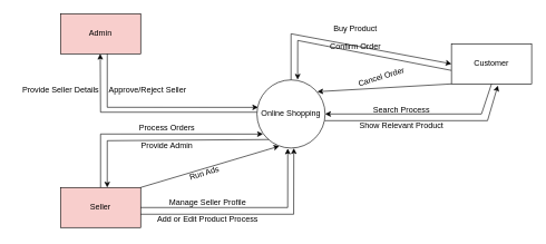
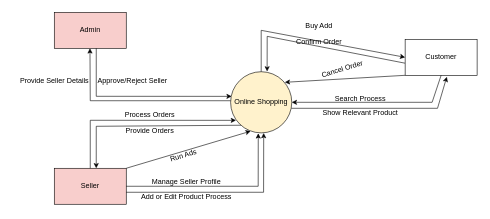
  <mxCell id="0" />
  <mxCell id="1" parent="0" />
- <mxCell id="2" value="Online Shopping" style="ellipse;whiteSpace=wrap;html=1;aspect=fixed;" vertex="1" parent="1"><mxGeometry x="384" y="119" width="102" height="102" as="geometry" /></mxCell>
+ <mxCell id="2" value="Online Shopping" style="ellipse;whiteSpace=wrap;html=1;aspect=fixed;fillColor=#fff2cc;" vertex="1" parent="1"><mxGeometry x="384" y="119" width="102" height="102" as="geometry" /></mxCell>
  <mxCell id="3" value="Admin" style="rounded=0;whiteSpace=wrap;html=1;fillColor=#f8cecc;" vertex="1" parent="1"><mxGeometry x="90" y="20" width="120" height="60" as="geometry" /></mxCell>
  <mxCell id="4" value="Customer" style="rounded=0;whiteSpace=wrap;html=1;" vertex="1" parent="1"><mxGeometry x="675" y="65" width="120" height="60" as="geometry" /></mxCell>
  <mxCell id="5" value="Seller" style="rounded=0;whiteSpace=wrap;html=1;fillColor=#f8cecc;" vertex="1" parent="1"><mxGeometry x="90" y="280" width="120" height="60" as="geometry" /></mxCell>
  <mxCell id="6" value="" style="endArrow=classic;html=1;rounded=0;exitX=0;exitY=0.5;exitDx=0;exitDy=0;entryX=0.496;entryY=1.044;entryDx=0;entryDy=0;entryPerimeter=0;" edge="1" parent="1"><mxGeometry width="50" height="50" relative="1" as="geometry"><mxPoint x="384" y="167.36" as="sourcePoint" /><mxPoint x="149.52" y="80" as="targetPoint" /><Array as="points"><mxPoint x="150" y="167.36" /></Array></mxGeometry></mxCell>
  <mxCell id="7" value="Provide Seller Details" style="text;html=1;align=center;verticalAlign=middle;resizable=0;points=[];autosize=1;strokeColor=none;fillColor=none;" vertex="1" parent="1"><mxGeometry x="20" y="119" width="140" height="30" as="geometry" /></mxCell>
  <mxCell id="8" value="" style="endArrow=classic;html=1;rounded=0;exitX=0.75;exitY=1;exitDx=0;exitDy=0;entryX=0.017;entryY=0.403;entryDx=0;entryDy=0;entryPerimeter=0;" edge="1" parent="1" target="2"><mxGeometry width="50" height="50" relative="1" as="geometry"><mxPoint x="160" y="80" as="sourcePoint" /><mxPoint x="363.388" y="158.78" as="targetPoint" /><Array as="points"><mxPoint x="160" y="160" /></Array></mxGeometry></mxCell>
  <mxCell id="9" value="Approve/Reject Seller" style="text;html=1;align=center;verticalAlign=middle;resizable=0;points=[];autosize=1;strokeColor=none;fillColor=none;" vertex="1" parent="1"><mxGeometry x="150" y="119" width="140" height="30" as="geometry" /></mxCell>
  <mxCell id="10" value="" style="endArrow=classic;html=1;rounded=0;exitX=0.5;exitY=0;exitDx=0;exitDy=0;entryX=0;entryY=0.5;entryDx=0;entryDy=0;" edge="1" parent="1" source="2" target="4"><mxGeometry width="50" height="50" relative="1" as="geometry"><mxPoint x="430" y="100" as="sourcePoint" /><mxPoint x="480" y="50" as="targetPoint" /><Array as="points"><mxPoint x="435" y="50" /></Array></mxGeometry></mxCell>
  <mxCell id="11" value="" style="endArrow=classic;html=1;rounded=0;exitX=-0.002;exitY=0.663;exitDx=0;exitDy=0;entryX=0.597;entryY=-0.004;entryDx=0;entryDy=0;entryPerimeter=0;exitPerimeter=0;" edge="1" parent="1" source="4" target="2"><mxGeometry width="50" height="50" relative="1" as="geometry"><mxPoint x="509.996" y="119" as="sourcePoint" /><mxPoint x="597.04" y="69" as="targetPoint" /><Array as="points"><mxPoint x="445" y="60" /></Array></mxGeometry></mxCell>
  <mxCell id="12" value="" style="endArrow=classic;html=1;rounded=0;exitX=0.5;exitY=1;exitDx=0;exitDy=0;entryX=0;entryY=0.5;entryDx=0;entryDy=0;" edge="1" parent="1" source="4"><mxGeometry width="50" height="50" relative="1" as="geometry"><mxPoint x="711" y="101" as="sourcePoint" /><mxPoint x="486" y="170" as="targetPoint" /><Array as="points"><mxPoint x="720" y="170" /></Array></mxGeometry></mxCell>
  <mxCell id="13" value="" style="endArrow=classic;html=1;rounded=0;entryX=0.579;entryY=1.042;entryDx=0;entryDy=0;entryPerimeter=0;exitX=0.994;exitY=0.598;exitDx=0;exitDy=0;exitPerimeter=0;" edge="1" parent="1" source="2" target="4"><mxGeometry width="50" height="50" relative="1" as="geometry"><mxPoint x="490" y="180" as="sourcePoint" /><mxPoint x="496" y="180" as="targetPoint" /><Array as="points"><mxPoint x="729" y="180" /></Array></mxGeometry></mxCell>
  <mxCell id="14" value="" style="endArrow=classic;html=1;rounded=0;exitX=1;exitY=0.5;exitDx=0;exitDy=0;entryX=0.452;entryY=1.007;entryDx=0;entryDy=0;entryPerimeter=0;" edge="1" parent="1" source="5" target="2"><mxGeometry width="50" height="50" relative="1" as="geometry"><mxPoint x="220" y="310" as="sourcePoint" /><mxPoint x="270" y="260" as="targetPoint" /><Array as="points"><mxPoint x="430" y="310" /></Array></mxGeometry></mxCell>
  <mxCell id="15" value="" style="endArrow=classic;html=1;rounded=0;entryX=0.541;entryY=1.002;entryDx=0;entryDy=0;entryPerimeter=0;exitX=0.541;exitY=1.002;exitDx=0;exitDy=0;exitPerimeter=0;" edge="1" parent="1" target="2"><mxGeometry width="50" height="50" relative="1" as="geometry"><mxPoint x="210" y="320" as="sourcePoint" /><mxPoint x="239.28" y="412.56" as="targetPoint" /><Array as="points"><mxPoint x="439" y="320" /></Array></mxGeometry></mxCell>
  <mxCell id="16" value="" style="endArrow=classic;html=1;rounded=0;exitX=0.5;exitY=0;exitDx=0;exitDy=0;entryX=0.088;entryY=0.795;entryDx=0;entryDy=0;entryPerimeter=0;" edge="1" parent="1" target="2"><mxGeometry width="50" height="50" relative="1" as="geometry"><mxPoint x="150" y="280" as="sourcePoint" /><mxPoint x="392.568" y="195.908" as="targetPoint" /><Array as="points"><mxPoint x="150" y="200" /></Array></mxGeometry></mxCell>
  <mxCell id="17" value="" style="endArrow=classic;html=1;rounded=0;entryX=0.583;entryY=0;entryDx=0;entryDy=0;entryPerimeter=0;exitX=0.169;exitY=0.875;exitDx=0;exitDy=0;exitPerimeter=0;" edge="1" parent="1" source="2" target="5"><mxGeometry width="50" height="50" relative="1" as="geometry"><mxPoint x="400" y="208" as="sourcePoint" /><mxPoint x="180" y="270" as="targetPoint" /><Array as="points"><mxPoint x="160" y="210" /></Array></mxGeometry></mxCell>
  <mxCell id="18" value="" style="endArrow=classic;html=1;rounded=0;exitX=0;exitY=1;exitDx=0;exitDy=0;entryX=0.886;entryY=0.173;entryDx=0;entryDy=0;entryPerimeter=0;" edge="1" parent="1" source="4" target="2"><mxGeometry width="50" height="50" relative="1" as="geometry"><mxPoint x="620" y="140" as="sourcePoint" /><mxPoint x="670" y="90" as="targetPoint" /></mxGeometry></mxCell>
  <mxCell id="19" value="Search Process" style="text;html=1;align=center;verticalAlign=middle;resizable=0;points=[];autosize=1;strokeColor=none;fillColor=none;" vertex="1" parent="1"><mxGeometry x="545" y="149" width="110" height="30" as="geometry" /></mxCell>
  <mxCell id="20" value="Show Relevant Product" style="text;html=1;align=center;verticalAlign=middle;resizable=0;points=[];autosize=1;strokeColor=none;fillColor=none;" vertex="1" parent="1"><mxGeometry x="525" y="172" width="150" height="30" as="geometry" /></mxCell>
- <mxCell id="21" value="Buy Product" style="text;html=1;align=center;verticalAlign=middle;resizable=0;points=[];autosize=1;strokeColor=none;fillColor=none;" vertex="1" parent="1"><mxGeometry x="486" y="27" width="90" height="30" as="geometry" /></mxCell>
+ <mxCell id="21" value="Buy Add" style="text;html=1;align=center;verticalAlign=middle;resizable=0;points=[];autosize=1;strokeColor=none;fillColor=none;" vertex="1" parent="1"><mxGeometry x="486" y="27" width="90" height="30" as="geometry" /></mxCell>
  <mxCell id="22" value="Confirm Order" style="text;html=1;align=center;verticalAlign=middle;resizable=0;points=[];autosize=1;strokeColor=none;fillColor=none;" vertex="1" parent="1"><mxGeometry x="481" y="54" width="100" height="30" as="geometry" /></mxCell>
  <mxCell id="23" value="Cancel Order" style="text;html=1;align=center;verticalAlign=middle;resizable=0;points=[];autosize=1;strokeColor=none;fillColor=none;rotation=343;" vertex="1" parent="1"><mxGeometry x="525" y="100" width="90" height="30" as="geometry" /></mxCell>
  <mxCell id="24" value="" style="endArrow=classic;html=1;rounded=0;entryX=0.328;entryY=0.972;entryDx=0;entryDy=0;entryPerimeter=0;" edge="1" parent="1" target="2"><mxGeometry width="50" height="50" relative="1" as="geometry"><mxPoint x="210" y="280" as="sourcePoint" /><mxPoint x="290" y="210" as="targetPoint" /></mxGeometry></mxCell>
  <mxCell id="25" value="Run Ads" style="text;html=1;align=center;verticalAlign=middle;resizable=0;points=[];autosize=1;strokeColor=none;fillColor=none;rotation=343;" vertex="1" parent="1"><mxGeometry x="270" y="244" width="70" height="30" as="geometry" /></mxCell>
  <mxCell id="26" value="Manage Seller Profile" style="text;html=1;align=center;verticalAlign=middle;resizable=0;points=[];autosize=1;strokeColor=none;fillColor=none;" vertex="1" parent="1"><mxGeometry x="240" y="287" width="140" height="30" as="geometry" /></mxCell>
  <mxCell id="27" value="Add or Edit Product Process" style="text;html=1;align=center;verticalAlign=middle;resizable=0;points=[];autosize=1;strokeColor=none;fillColor=none;" vertex="1" parent="1"><mxGeometry x="225" y="313" width="170" height="30" as="geometry" /></mxCell>
  <mxCell id="28" value="Process Orders" style="text;html=1;align=center;verticalAlign=middle;resizable=0;points=[];autosize=1;strokeColor=none;fillColor=none;" vertex="1" parent="1"><mxGeometry x="194" y="176" width="110" height="30" as="geometry" /></mxCell>
- <mxCell id="29" value="Provide Admin" style="text;html=1;align=center;verticalAlign=middle;resizable=0;points=[];autosize=1;strokeColor=none;fillColor=none;" vertex="1" parent="1"><mxGeometry x="199" y="202" width="100" height="30" as="geometry" /></mxCell>
+ <mxCell id="29" value="Provide Orders" style="text;html=1;align=center;verticalAlign=middle;resizable=0;points=[];autosize=1;strokeColor=none;fillColor=none;" vertex="1" parent="1"><mxGeometry x="199" y="202" width="100" height="30" as="geometry" /></mxCell>
